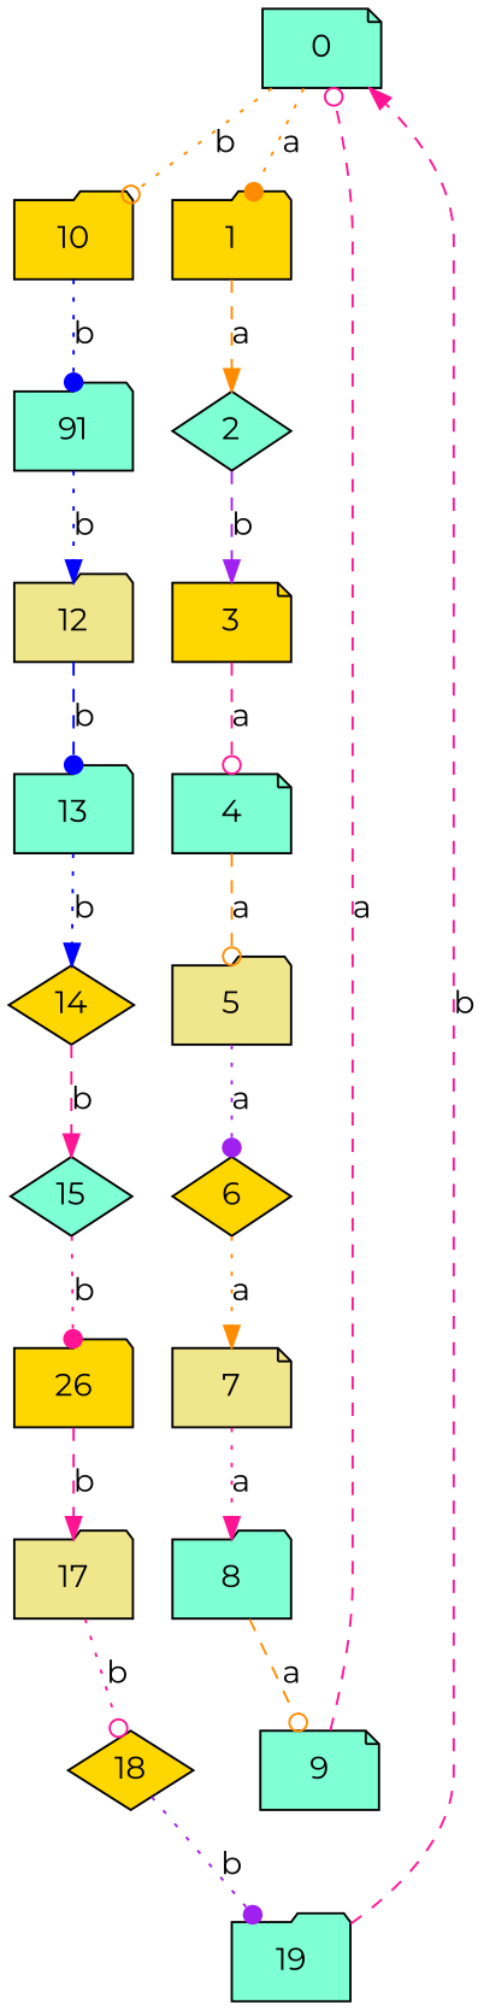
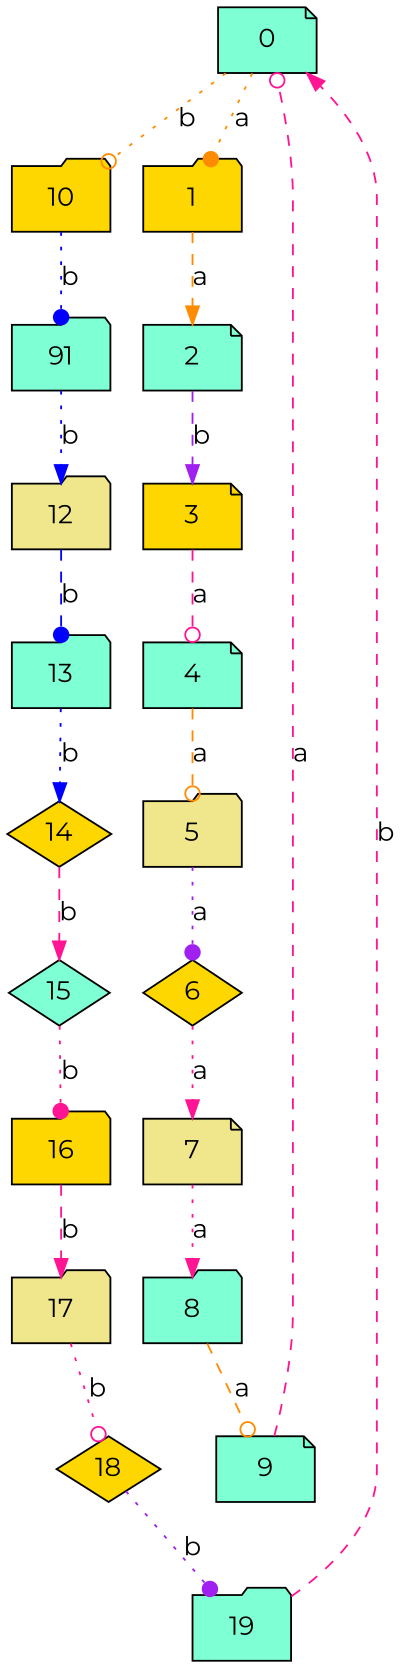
  digraph {
    fontname=Montserrat
    node [fillcolor=aquamarine fontname=Montserrat shape=folder style=filled]
    edge [arrowhead=normal color=deeppink fontname=Montserrat style=dotted]
    0 [shape=note]
    1 [fillcolor=gold]
    10 [fillcolor=gold]
-   2 [shape=diamond]
+   2 [shape=note]
    n5 [label=91]
    3 [fillcolor=gold shape=note]
    4 [shape=note]
    5 [fillcolor=khaki]
    6 [fillcolor=gold shape=diamond]
    7 [fillcolor=khaki shape=note]
    8
    9 [shape=note]
    12 [fillcolor=khaki]
    13
    14 [fillcolor=gold shape=diamond]
    15 [shape=diamond]
-   16 [fillcolor=gold label=26]
+   16 [fillcolor=gold]
    17 [fillcolor=khaki]
    18 [fillcolor=gold shape=diamond]
    19
    0 -> 1 [arrowhead=dot color=darkorange label=a]
    0 -> 10 [arrowhead=odot color=darkorange label=b]
    1 -> 2 [color=darkorange label=a style=dashed]
    10 -> n5 [arrowhead=dot color=blue label=b]
    2 -> 3 [color=purple label=b style=dashed]
    n5 -> 12 [color=blue label=b]
    3 -> 4 [arrowhead=odot label=a style=dashed]
    4 -> 5 [arrowhead=odot color=darkorange label=a style=dashed]
    5 -> 6 [arrowhead=dot color=purple label=a]
-   6 -> 7 [color=darkorange label=a]
+   6 -> 7 [label=a]
    7 -> 8 [label=a]
    8 -> 9 [arrowhead=odot color=darkorange label=a style=dashed]
    9 -> 0 [arrowhead=odot label=a style=dashed]
    12 -> 13 [arrowhead=dot color=blue label=b style=dashed]
    13 -> 14 [color=blue label=b]
    14 -> 15 [label=b style=dashed]
    15 -> 16 [arrowhead=dot label=b]
    16 -> 17 [label=b style=dashed]
    17 -> 18 [arrowhead=odot label=b]
    18 -> 19 [arrowhead=dot color=purple label=b]
    19 -> 0 [label=b style=dashed]
  }
